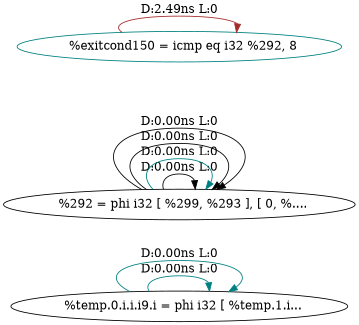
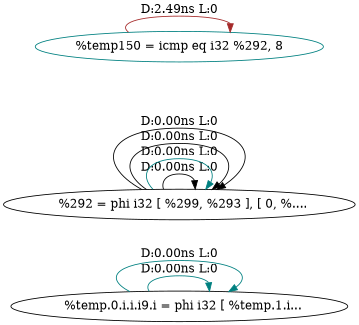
  digraph {
    rankdir=LR
    node [color=black]
    edge [color=teal]
    n1 [label="  %temp.0.i.i.i9.i = phi i32 [ %temp.1.i..."]
    n2 [label="  %292 = phi i32 [ %299, %293 ], [ 0, %...."]
-   n3 [label="  %exitcond150 = icmp eq i32 %292, 8" color=teal]
+   n3 [label="%temp150 = icmp eq i32 %292, 8" color=teal]
    n1 -> n1 [label="D:0.00ns L:0"]
    n1 -> n1 [label="D:0.00ns L:0"]
    n2 -> n2 [color=black label="D:0.00ns L:0"]
    n2 -> n2 [label="D:0.00ns L:0"]
    n2 -> n2 [color=black label="D:0.00ns L:0"]
    n2 -> n2 [color=black label="D:0.00ns L:0"]
    n3 -> n3 [color=brown label="D:2.49ns L:0"]
  }
